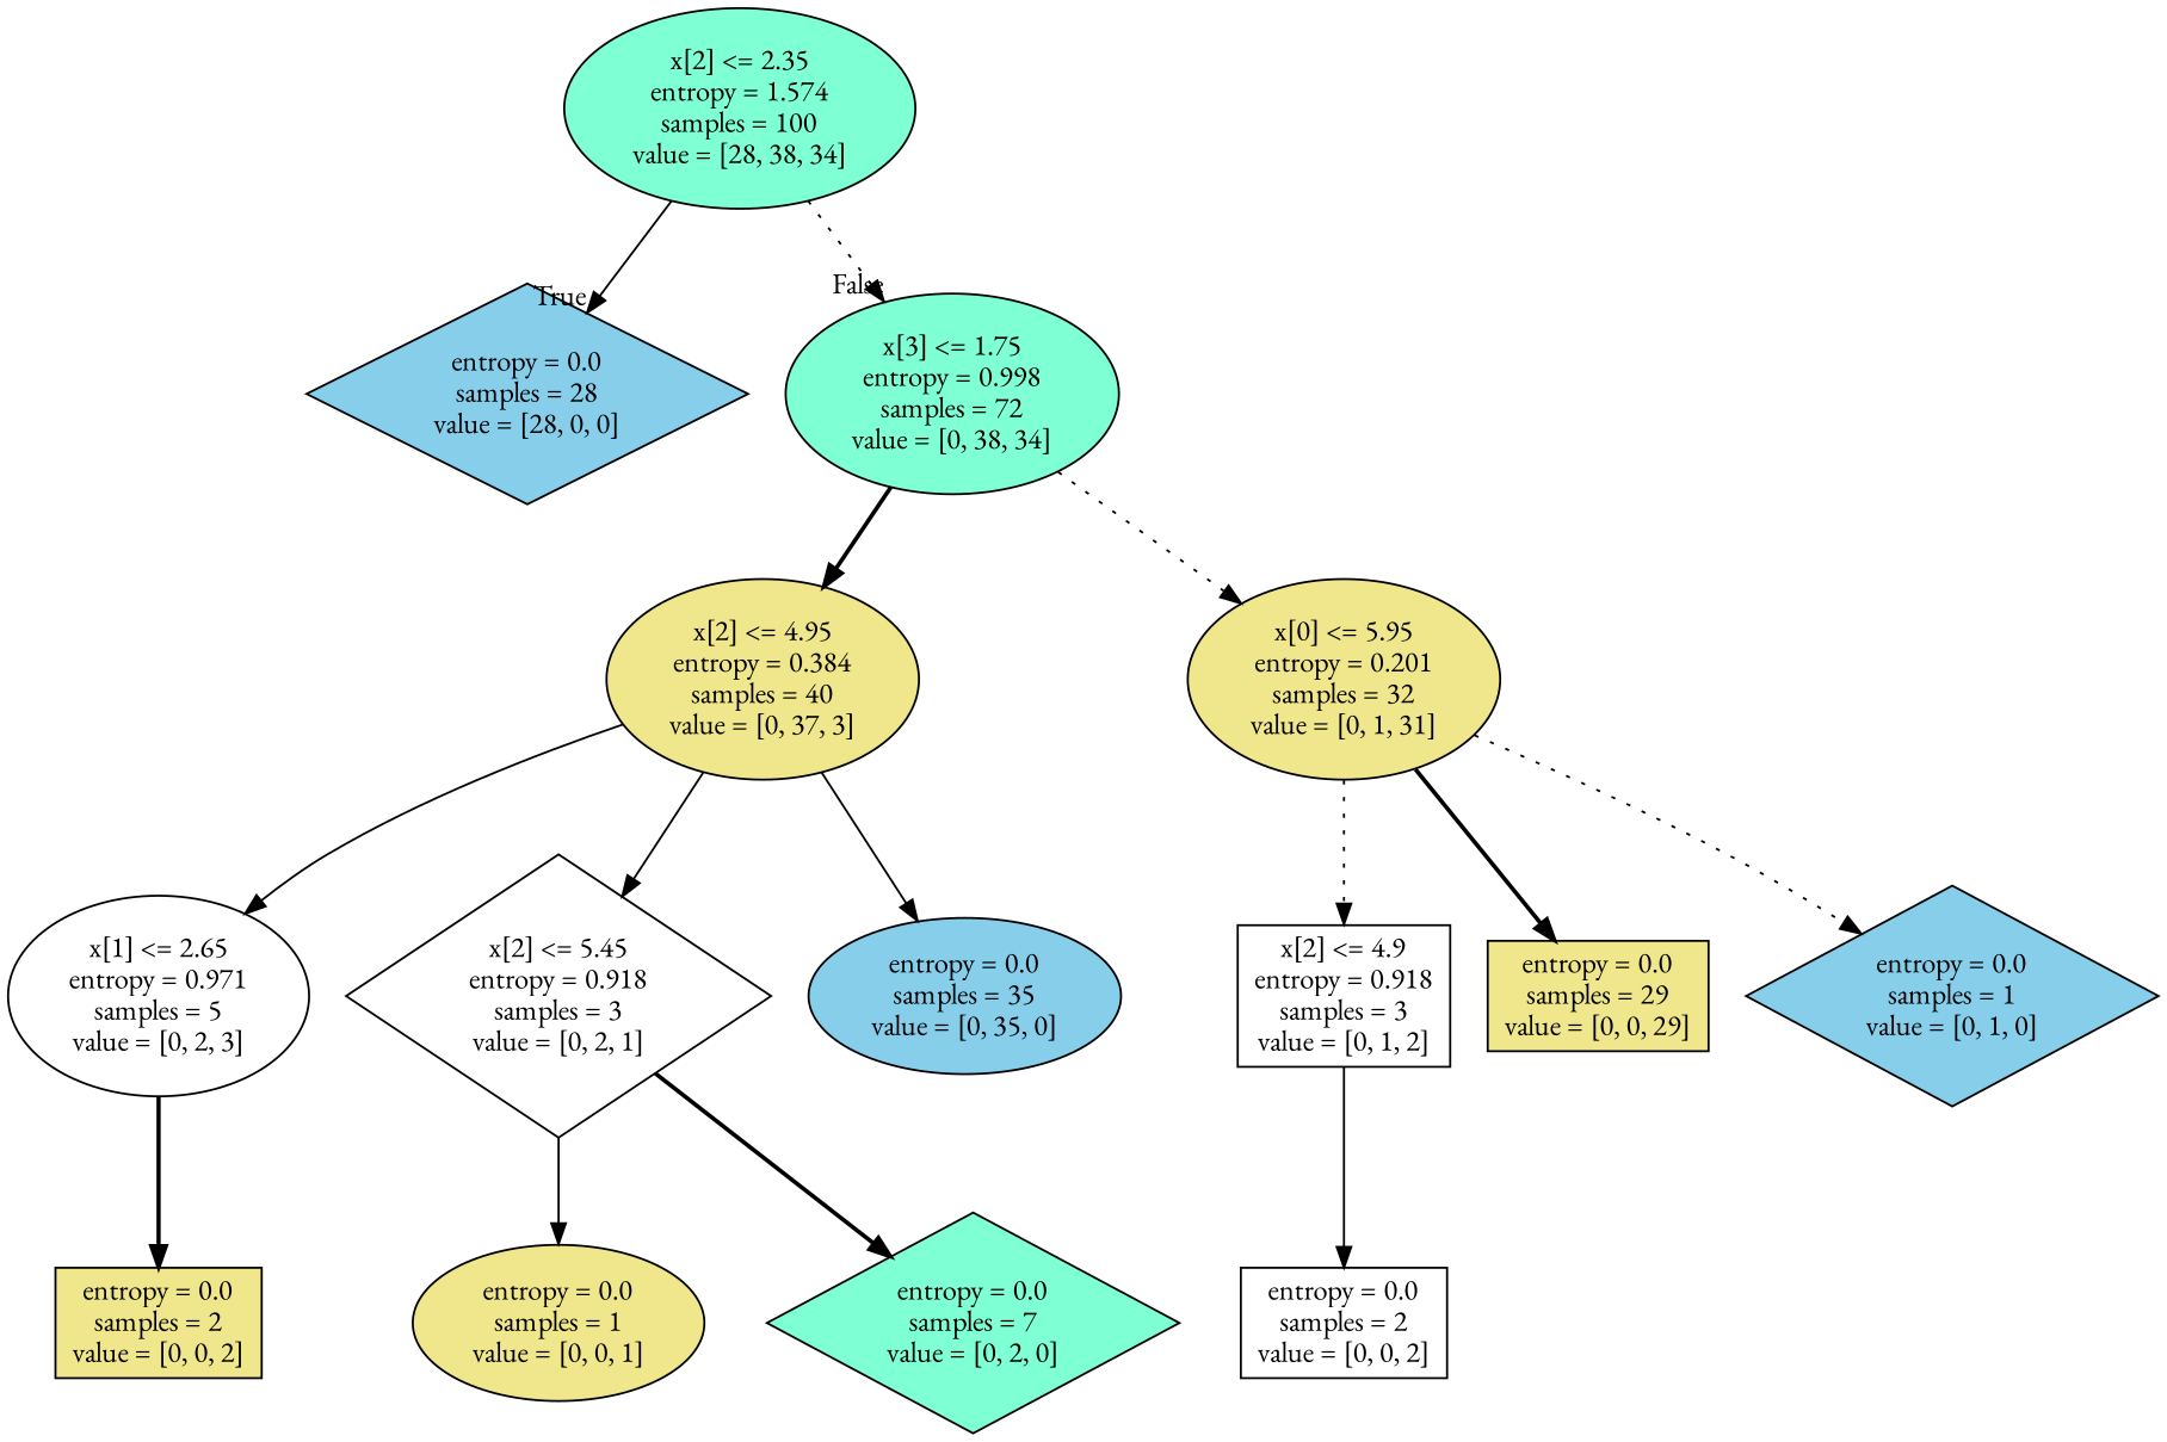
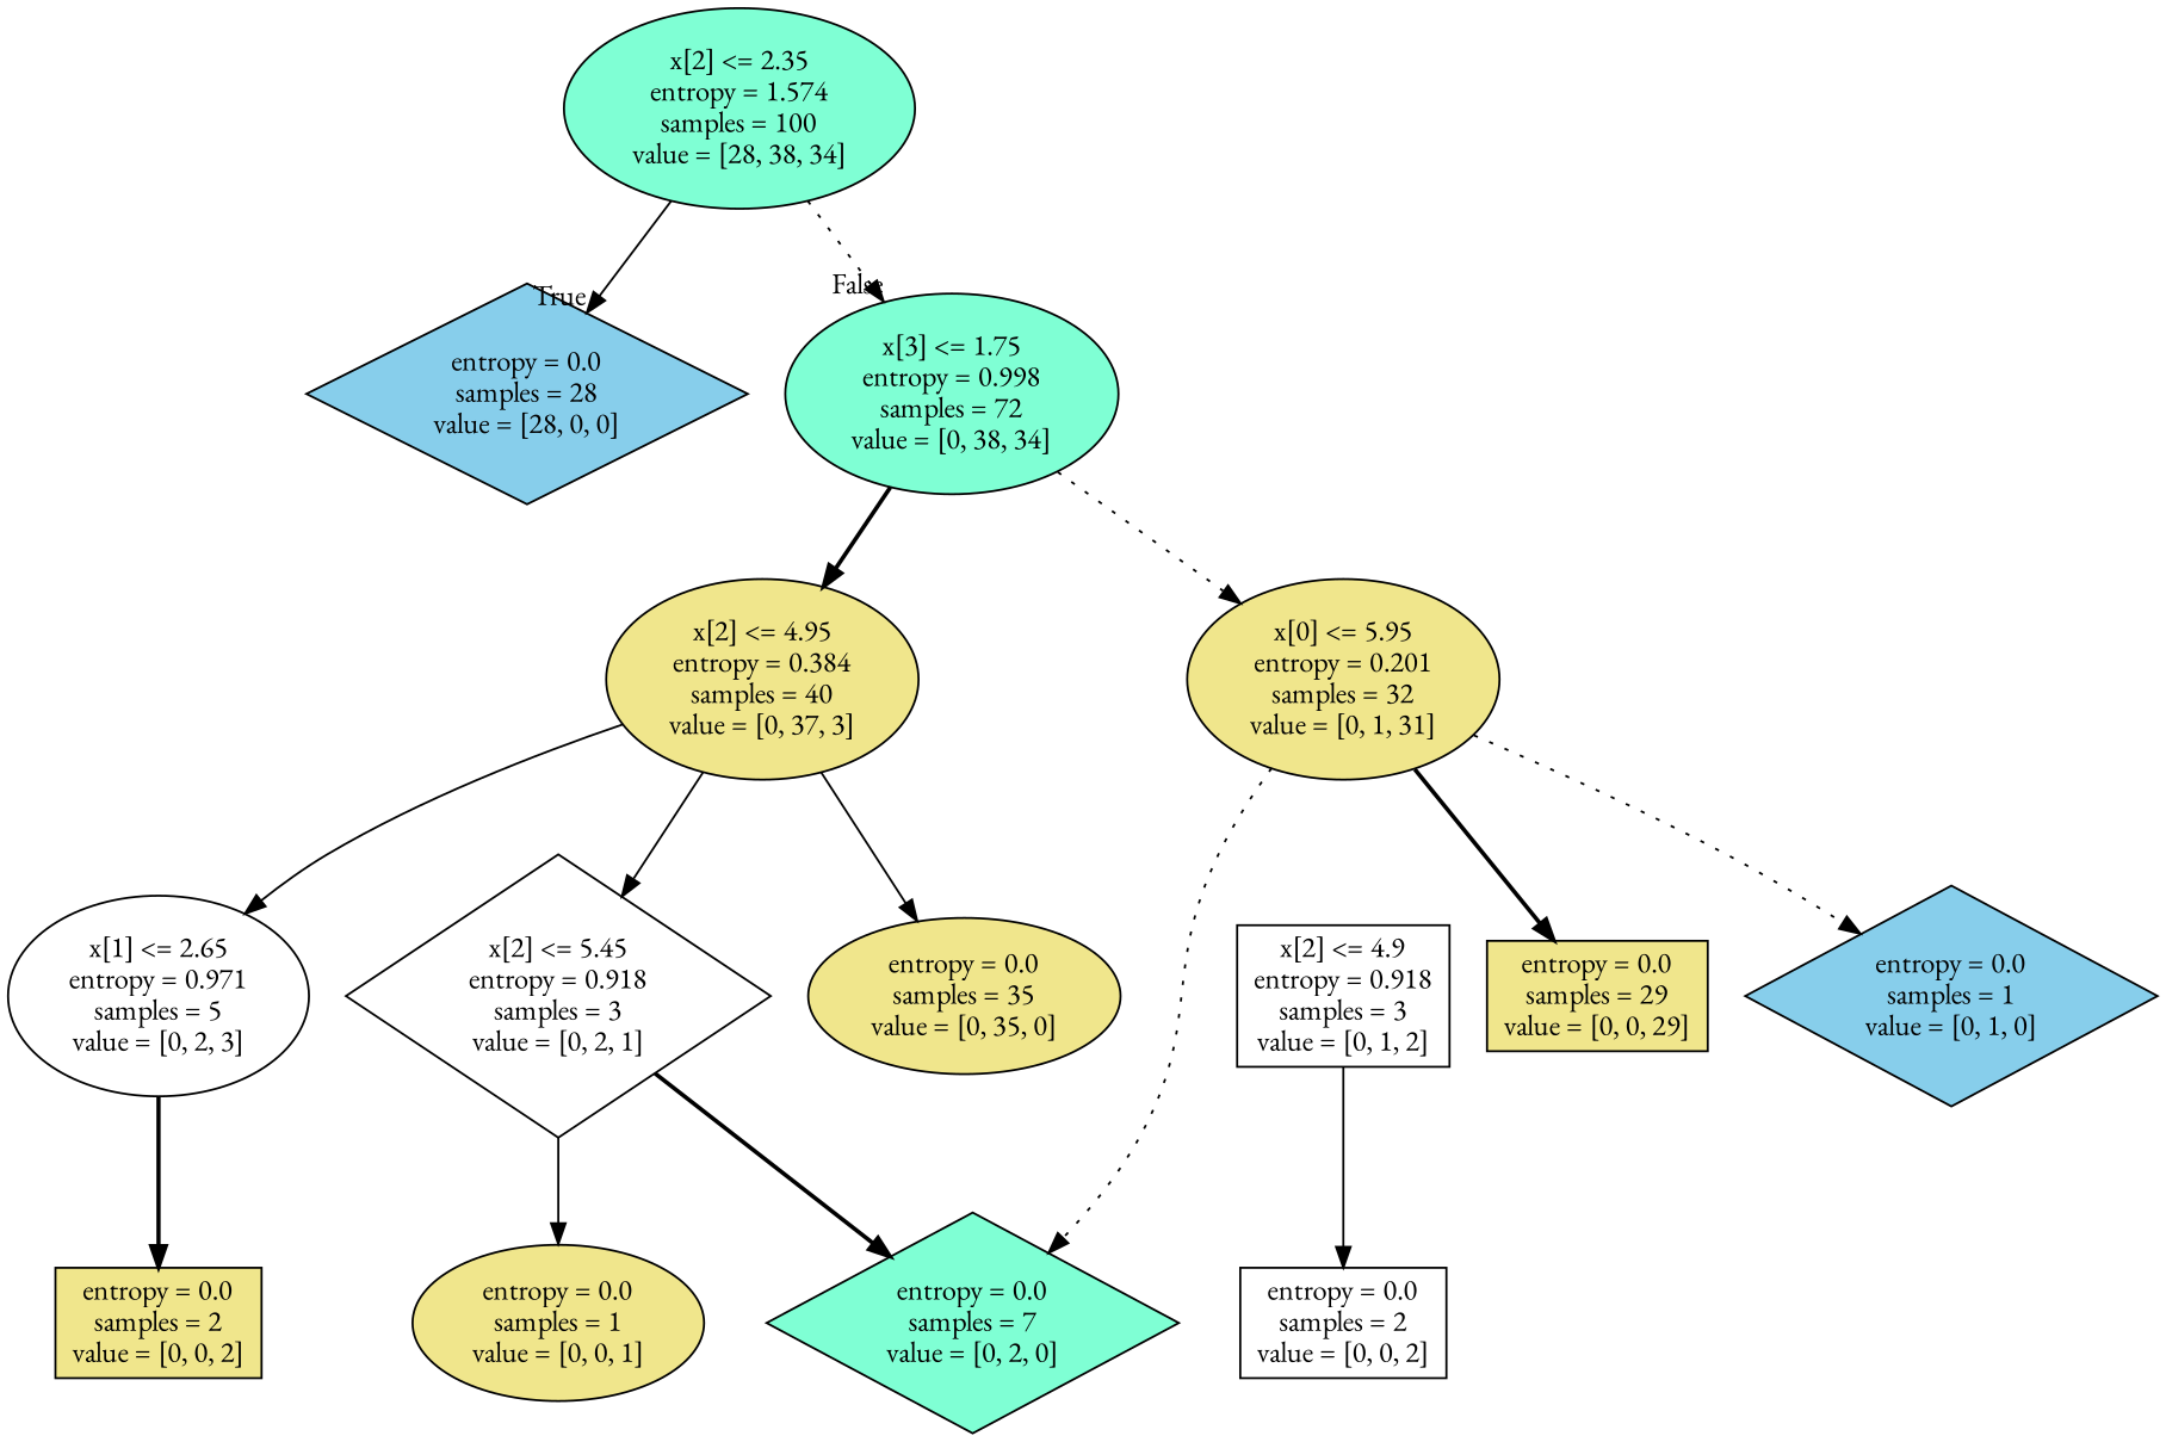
  digraph {
    fontname="EB Garamond"
    node [fillcolor=khaki fontname="EB Garamond" shape=ellipse style=filled]
    edge [fontname="EB Garamond" style=solid]
    n1 [fillcolor=aquamarine label="x[2] <= 2.35\nentropy = 1.574\nsamples = 100\nvalue = [28, 38, 34]"]
    n2 [fillcolor=skyblue label="entropy = 0.0\nsamples = 28\nvalue = [28, 0, 0]" shape=diamond]
    n3 [fillcolor=aquamarine label="x[3] <= 1.75\nentropy = 0.998\nsamples = 72\nvalue = [0, 38, 34]"]
    n4 [label="x[2] <= 4.95\nentropy = 0.384\nsamples = 40\nvalue = [0, 37, 3]"]
    n5 [label="x[0] <= 5.95\nentropy = 0.201\nsamples = 32\nvalue = [0, 1, 31]"]
-   n6 [fillcolor=skyblue label="entropy = 0.0\nsamples = 35\nvalue = [0, 35, 0]"]
+   n6 [label="entropy = 0.0\nsamples = 35\nvalue = [0, 35, 0]"]
    n7 [fillcolor=white label="x[1] <= 2.65\nentropy = 0.971\nsamples = 5\nvalue = [0, 2, 3]"]
    n8 [fillcolor=white label="x[2] <= 5.45\nentropy = 0.918\nsamples = 3\nvalue = [0, 2, 1]" shape=diamond]
    n9 [fillcolor=white label="x[2] <= 4.9\nentropy = 0.918\nsamples = 3\nvalue = [0, 1, 2]" shape=box]
    n10 [label="entropy = 0.0\nsamples = 29\nvalue = [0, 0, 29]" shape=box]
    n11 [fillcolor=skyblue label="entropy = 0.0\nsamples = 1\nvalue = [0, 1, 0]" shape=diamond]
    n12 [label="entropy = 0.0\nsamples = 2\nvalue = [0, 0, 2]" shape=box]
    n13 [fillcolor=aquamarine label="entropy = 0.0\nsamples = 7\nvalue = [0, 2, 0]" shape=diamond]
    n14 [label="entropy = 0.0\nsamples = 1\nvalue = [0, 0, 1]"]
    n15 [fillcolor=white label="entropy = 0.0\nsamples = 2\nvalue = [0, 0, 2]" shape=box]
    n1 -> n2 [headlabel=True labelangle=45 labeldistance=2.5]
    n1 -> n3 [headlabel=False labelangle=-45 labeldistance=2.5 style=dotted]
    n3 -> n4 [style=bold]
    n3 -> n5 [style=dotted]
    n4 -> n6
    n4 -> n7
    n4 -> n8
-   n5 -> n9 [style=dotted]
+   n5 -> n13 [style=dotted]
    n5 -> n10 [style=bold]
    n5 -> n11 [style=dotted]
    n7 -> n12 [style=bold]
    n8 -> n13 [style=bold]
    n8 -> n14
    n9 -> n15
  }
